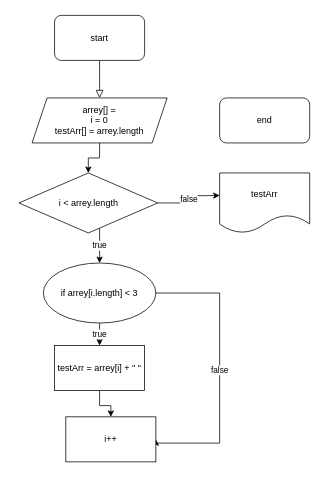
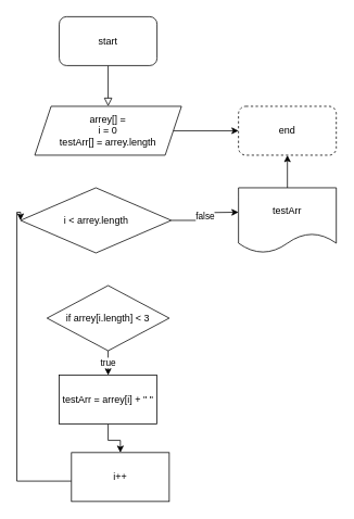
  <mxCell id="0" />
  <mxCell id="1" parent="0" />
  <mxCell id="2" value="" style="rounded=0;html=1;jettySize=auto;orthogonalLoop=1;fontSize=11;endArrow=block;endFill=0;endSize=8;strokeWidth=1;shadow=0;labelBackgroundColor=none;edgeStyle=orthogonalEdgeStyle;" parent="1" edge="1"><mxGeometry relative="1" as="geometry"><mxPoint x="132" y="80" as="sourcePoint" /><mxPoint x="132" y="130" as="targetPoint" /></mxGeometry></mxCell>
- <mxCell id="3" style="edgeStyle=orthogonalEdgeStyle;rounded=0;orthogonalLoop=1;jettySize=auto;html=1;entryX=0.5;entryY=0;entryDx=0;entryDy=0;" parent="1" source="4" target="7" edge="1"><mxGeometry relative="1" as="geometry" /></mxCell>
+ <mxCell id="3" style="edgeStyle=orthogonalEdgeStyle;rounded=0;orthogonalLoop=1;jettySize=auto;html=1;" parent="1" source="4" target="18" edge="1"><mxGeometry relative="1" as="geometry" /></mxCell>
  <mxCell id="4" value="arrey[] =&lt;br&gt;i = 0&lt;br&gt;testArr[] = arrey.length" style="shape=parallelogram;perimeter=parallelogramPerimeter;whiteSpace=wrap;html=1;fixedSize=1;" parent="1" vertex="1"><mxGeometry x="42" y="130" width="180" height="60" as="geometry" /></mxCell>
- <mxCell id="5" value="true" style="edgeStyle=orthogonalEdgeStyle;rounded=0;orthogonalLoop=1;jettySize=auto;html=1;entryX=0.5;entryY=0;entryDx=0;entryDy=0;" parent="1" source="7" target="10" edge="1"><mxGeometry relative="1" as="geometry"><Array as="points"><mxPoint x="132" y="320" /><mxPoint x="132" y="320" /></Array></mxGeometry></mxCell>
  <mxCell id="6" value="false" style="edgeStyle=orthogonalEdgeStyle;rounded=0;orthogonalLoop=1;jettySize=auto;html=1;" parent="1" source="7" edge="1"><mxGeometry relative="1" as="geometry"><mxPoint x="292" y="260" as="targetPoint" /></mxGeometry></mxCell>
  <mxCell id="7" value="i &amp;lt; arrey.length&lt;br&gt;" style="rhombus;whiteSpace=wrap;html=1;" parent="1" vertex="1"><mxGeometry x="24.5" y="230" width="185" height="80" as="geometry" /></mxCell>
  <mxCell id="8" value="true" style="edgeStyle=orthogonalEdgeStyle;rounded=0;orthogonalLoop=1;jettySize=auto;html=1;entryX=0.5;entryY=0;entryDx=0;entryDy=0;" parent="1" source="10" target="12" edge="1"><mxGeometry relative="1" as="geometry" /></mxCell>
- <mxCell id="9" value="false" style="edgeStyle=orthogonalEdgeStyle;rounded=0;orthogonalLoop=1;jettySize=auto;html=1;entryX=1;entryY=0.5;entryDx=0;entryDy=0;" parent="1" source="10" target="14" edge="1"><mxGeometry relative="1" as="geometry"><Array as="points"><mxPoint x="292" y="390" /><mxPoint x="292" y="590" /></Array></mxGeometry></mxCell>
- <mxCell id="10" value="if arrey[i.length] &amp;lt; 3" style="ellipse;whiteSpace=wrap;html=1;" parent="1" vertex="1"><mxGeometry x="57" y="350" width="150" height="80" as="geometry" /></mxCell>
+ <mxCell id="10" value="if arrey[i.length] &amp;lt; 3" style="rhombus;whiteSpace=wrap;html=1;" parent="1" vertex="1"><mxGeometry x="57" y="350" width="150" height="80" as="geometry" /></mxCell>
  <mxCell id="11" style="edgeStyle=orthogonalEdgeStyle;rounded=0;orthogonalLoop=1;jettySize=auto;html=1;entryX=0.5;entryY=0;entryDx=0;entryDy=0;" parent="1" source="12" target="14" edge="1"><mxGeometry relative="1" as="geometry" /></mxCell>
  <mxCell id="12" value="testArr = arrey[i] + &quot; &quot;" style="rounded=0;whiteSpace=wrap;html=1;" parent="1" vertex="1"><mxGeometry x="72" y="460" width="120" height="60" as="geometry" /></mxCell>
+ <mxCell id="13" style="edgeStyle=orthogonalEdgeStyle;rounded=0;orthogonalLoop=1;jettySize=auto;html=1;entryX=0;entryY=0.5;entryDx=0;entryDy=0;" parent="1" source="14" target="7" edge="1"><mxGeometry relative="1" as="geometry"><Array as="points"><mxPoint x="20" y="590" /><mxPoint x="20" y="260" /></Array></mxGeometry></mxCell>
  <mxCell id="14" value="i++" style="rounded=0;whiteSpace=wrap;html=1;" parent="1" vertex="1"><mxGeometry x="87" y="555" width="120" height="60" as="geometry" /></mxCell>
+ <mxCell id="15" style="edgeStyle=orthogonalEdgeStyle;rounded=0;orthogonalLoop=1;jettySize=auto;html=1;entryX=0.5;entryY=1;entryDx=0;entryDy=0;" parent="1" source="16" target="18" edge="1"><mxGeometry relative="1" as="geometry" /></mxCell>
  <mxCell id="16" value="testArr" style="shape=document;whiteSpace=wrap;html=1;boundedLbl=1;" parent="1" vertex="1"><mxGeometry x="292" y="230" width="120" height="80" as="geometry" /></mxCell>
  <mxCell id="17" value="start" style="rounded=1;whiteSpace=wrap;html=1;" parent="1" vertex="1"><mxGeometry x="72" y="20" width="120" height="60" as="geometry" /></mxCell>
- <mxCell id="18" value="end" style="rounded=1;whiteSpace=wrap;html=1;" parent="1" vertex="1"><mxGeometry x="292" y="130" width="120" height="60" as="geometry" /></mxCell>
+ <mxCell id="18" value="end" style="rounded=1;whiteSpace=wrap;html=1;dashed=1;" parent="1" vertex="1"><mxGeometry x="292" y="130" width="120" height="60" as="geometry" /></mxCell>
